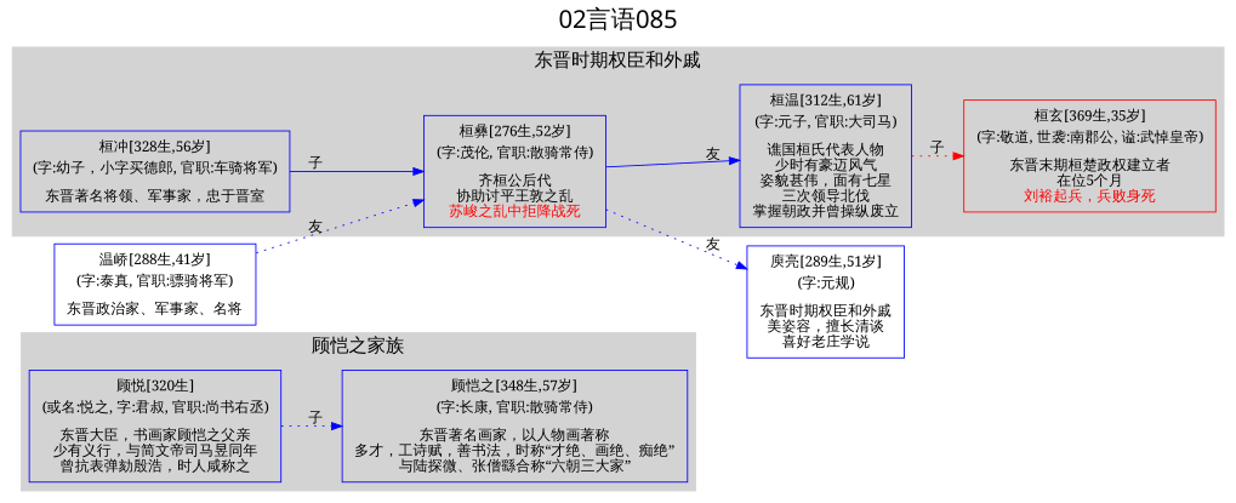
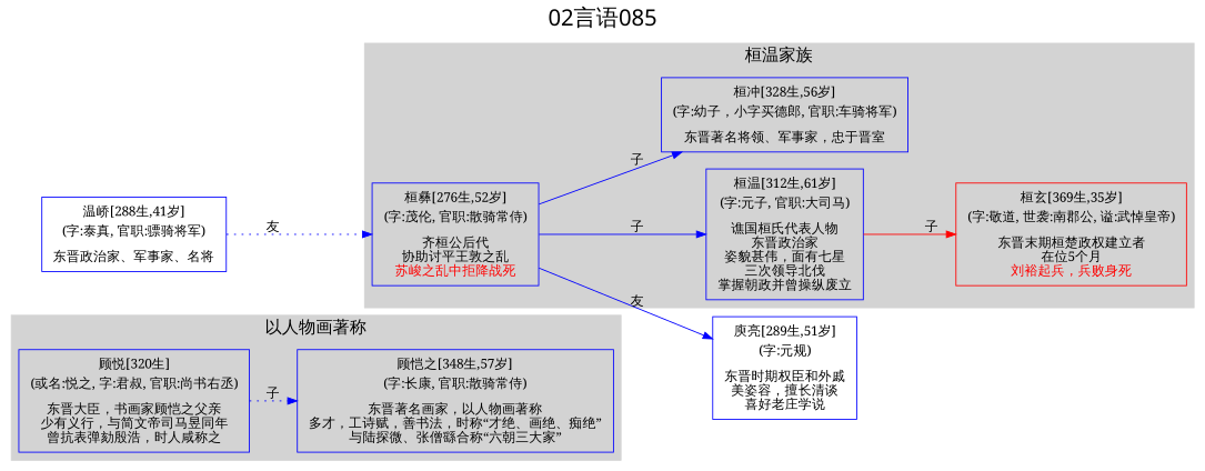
  digraph {
    color=lightgrey
    fontname=SimHei
    fontsize=24
    label="02言语085"
    labelloc=t
    rankdir=LR
    ranksep=0.5
    style=filled
    node [color=blue fontname=SimSun shape=box]
    edge [color=blue fontname=SimSun style=dotted]
    n1 [label=<<table border="0" cellborder="0"><tr><td>顾恺之[348生,57岁]</td></tr><tr><td>(字:长康, 官职:散骑常侍)</td></tr><tr><td></td></tr><tr><td>东晋著名画家，以人物画著称<br/>多才，工诗赋，善书法，时称“才绝、画绝、痴绝”<br/>与陆探微、张僧繇合称“六朝三大家”<br/></td></tr></table>>]
    n2 [label=<<table border="0" cellborder="0"><tr><td>顾悦[320生]</td></tr><tr><td>(或名:悦之, 字:君叔, 官职:尚书右丞)</td></tr><tr><td></td></tr><tr><td>东晋大臣，书画家顾恺之父亲<br/>少有义行，与简文帝司马昱同年<br/>曾抗表弹劾殷浩，时人咸称之<br/></td></tr></table>>]
-   n3 [label=<<table border="0" cellborder="0"><tr><td>桓温[312生,61岁]</td></tr><tr><td>(字:元子, 官职:大司马)</td></tr><tr><td></td></tr><tr><td>谯国桓氏代表人物<br/>少时有豪迈风气<br/>姿貌甚伟，面有七星<br/>三次领导北伐<br/>掌握朝政并曾操纵废立<br/></td></tr></table>>]
+   n3 [label=<<table border="0" cellborder="0"><tr><td>桓温[312生,61岁]</td></tr><tr><td>(字:元子, 官职:大司马)</td></tr><tr><td></td></tr><tr><td>谯国桓氏代表人物<br/>东晋政治家<br/>姿貌甚伟，面有七星<br/>三次领导北伐<br/>掌握朝政并曾操纵废立<br/></td></tr></table>>]
    n4 [color=red label=<<table border="0" cellborder="0"><tr><td>桓玄[369生,35岁]</td></tr><tr><td>(字:敬道, 世袭:南郡公, 谥:武悼皇帝)</td></tr><tr><td></td></tr><tr><td>东晋末期桓楚政权建立者<br/>在位5个月<br/><font color = 'red'>刘裕起兵，兵败身死</font></td></tr></table>>]
    n5 [label=<<table border="0" cellborder="0"><tr><td>桓冲[328生,56岁]</td></tr><tr><td>(字:幼子，小字买德郎, 官职:车骑将军)</td></tr><tr><td></td></tr><tr><td>东晋著名将领、军事家，忠于晋室<br/></td></tr></table>>]
    n6 [label=<<table border="0" cellborder="0"><tr><td>桓彝[276生,52岁]</td></tr><tr><td>(字:茂伦, 官职:散骑常侍)</td></tr><tr><td></td></tr><tr><td>齐桓公后代<br/>协助讨平王敦之乱<br/><font color = 'red'>苏峻之乱中拒降战死</font></td></tr></table>>]
    n7 [label=<<table border="0" cellborder="0"><tr><td>庾亮[289生,51岁]</td></tr><tr><td>(字:元规)</td></tr><tr><td></td></tr><tr><td>东晋时期权臣和外戚<br/>美姿容，擅长清谈<br/>喜好老庄学说<br/></td></tr></table>>]
    n8 [label=<<table border="0" cellborder="0"><tr><td>温峤[288生,41岁]</td></tr><tr><td>(字:泰真, 官职:骠骑将军)</td></tr><tr><td></td></tr><tr><td>东晋政治家、军事家、名将<br/></td></tr></table>>]
    subgraph cluster_1 {
      fontsize=18
-     label="顾恺之家族"
+     label="以人物画著称"
      n1
      n2
    }
    subgraph cluster_2 {
      fontsize=18
-     label="东晋时期权臣和外戚"
+     label="桓温家族"
      n3
      n4
      n5
      n6
    }
    n2 -> n1 [label="子"]
-   n3 -> n4 [color=red label="子"]
-   n6 -> n3 [label="友" style=solid]
-   n5 -> n6 [label="子" style=solid]
-   n6 -> n7 [label="友"]
+   n3 -> n4 [color=red label="子" style=solid]
+   n6 -> n3 [label="子" style=solid]
+   n6 -> n5 [label="子" style=solid]
+   n6 -> n7 [label="友" style=solid]
    n8 -> n6 [label="友"]
  }
